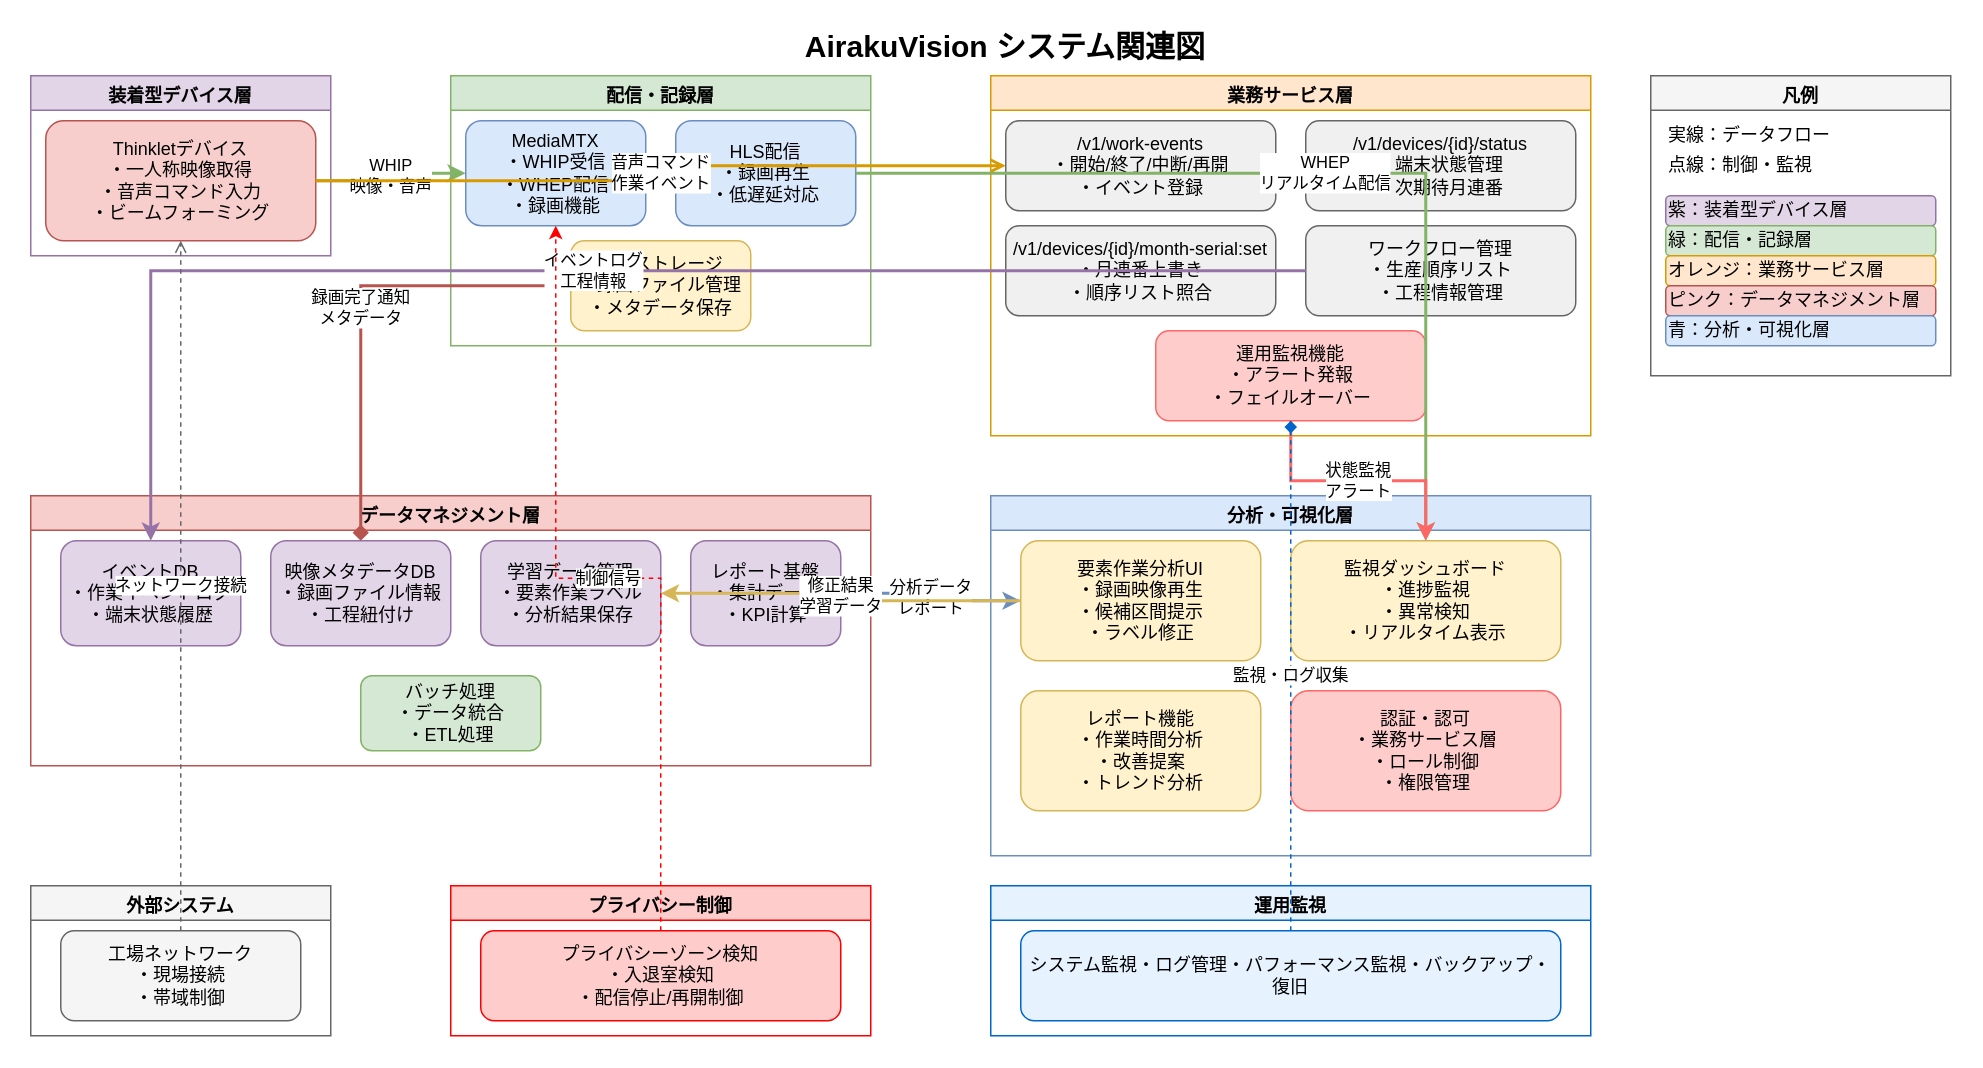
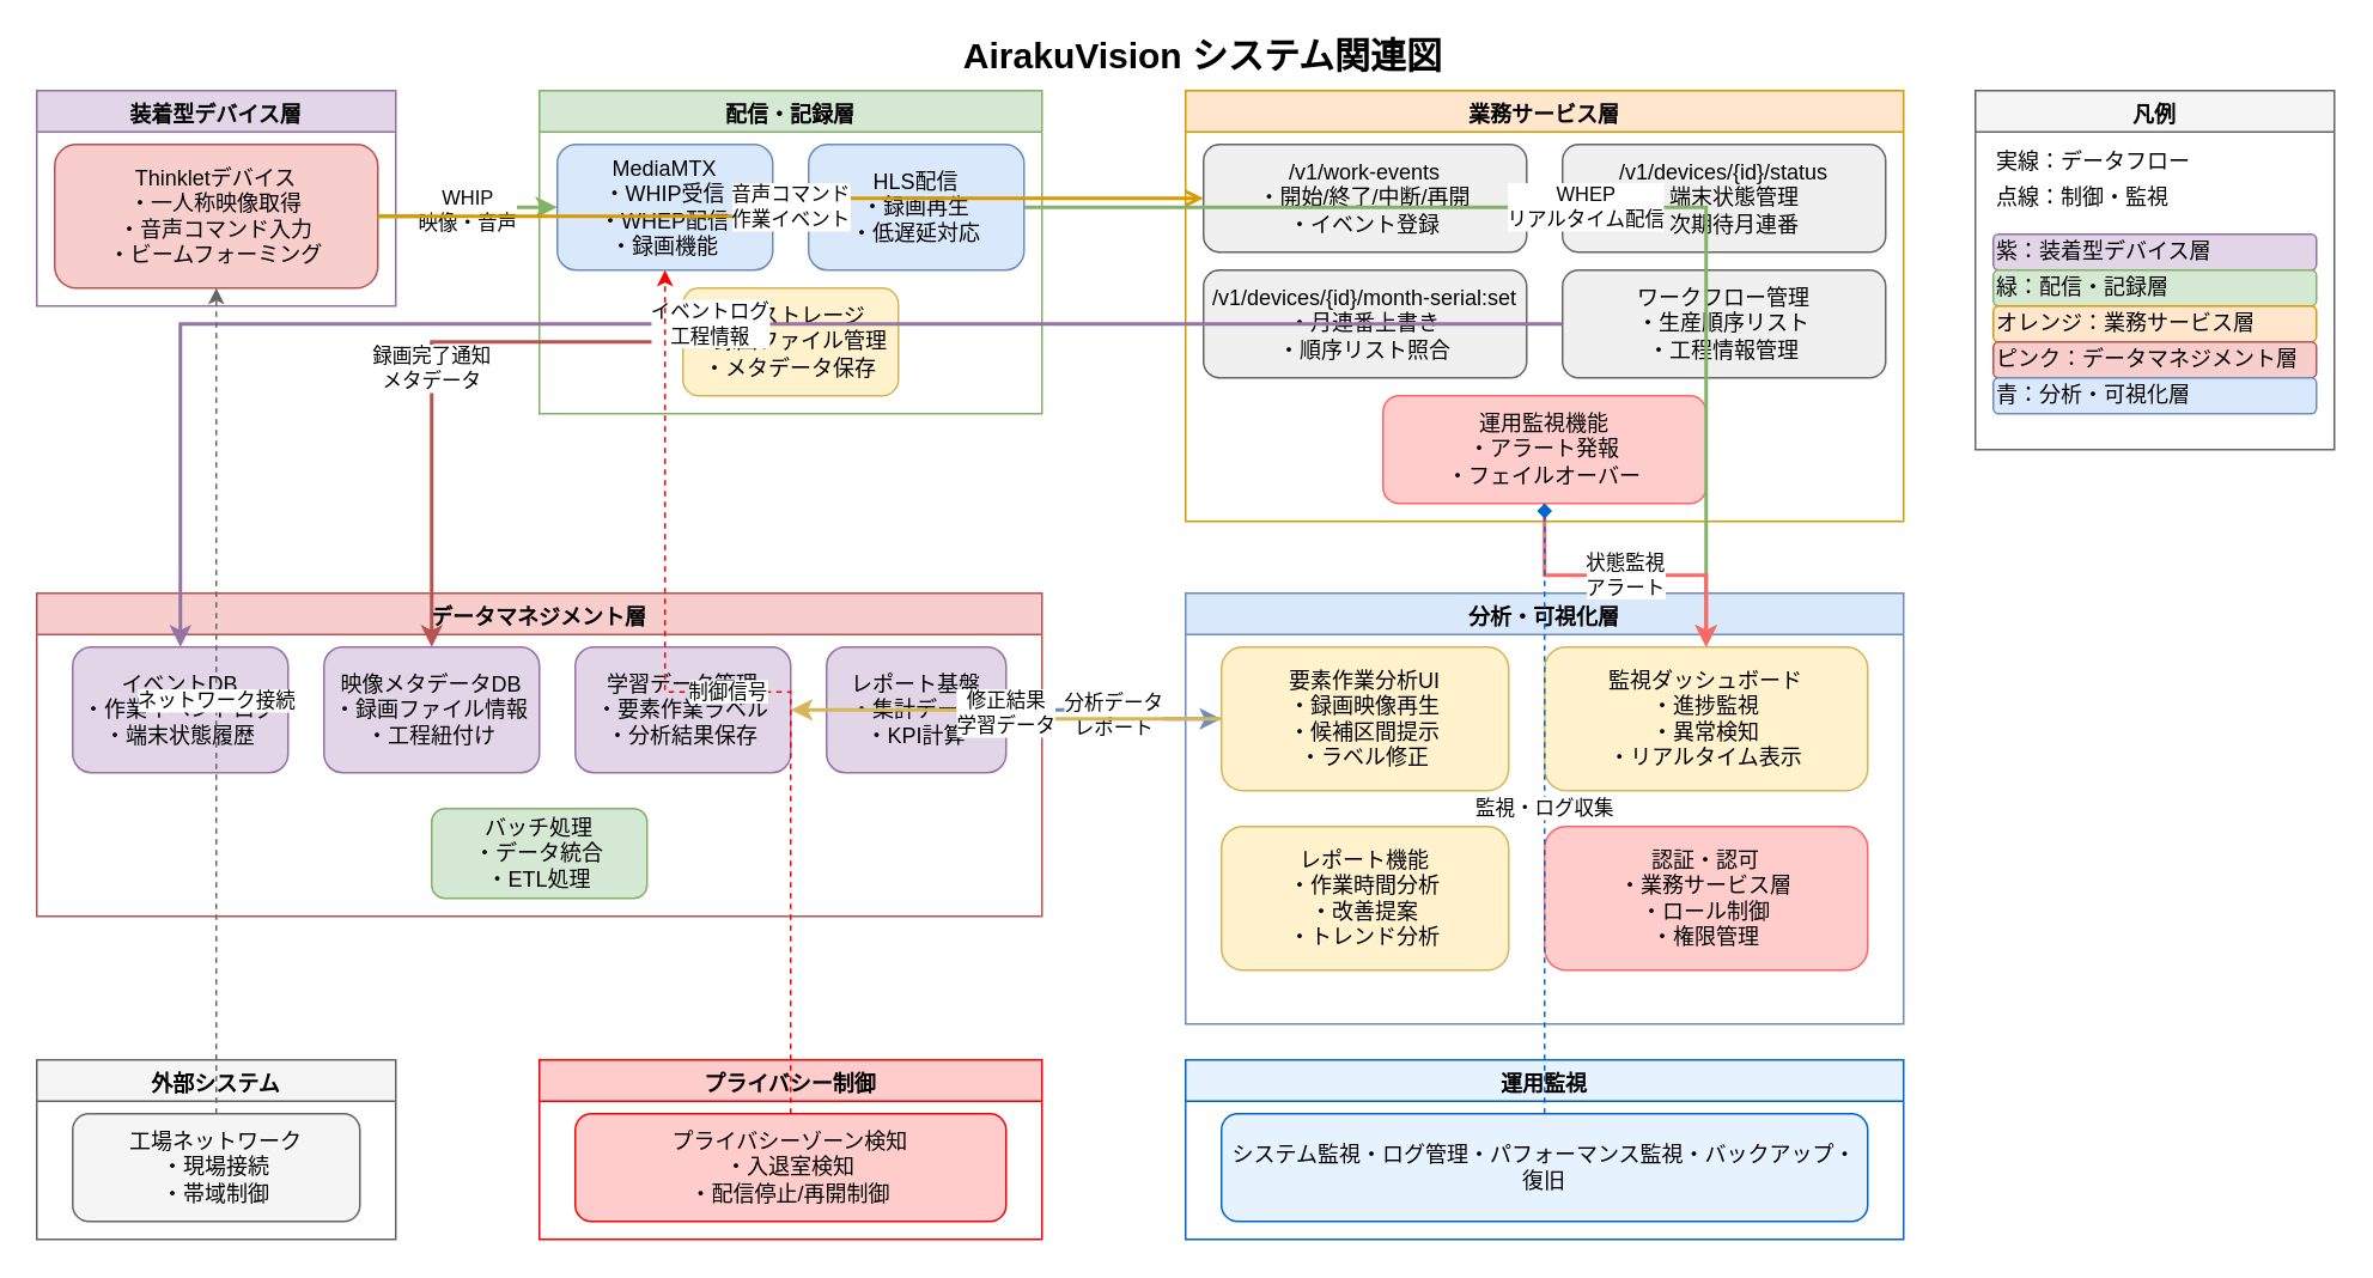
  <mxCell id="0" />
  <mxCell id="1" parent="0" />
  <mxCell id="2" value="装着型デバイス層" style="swimlane;fontStyle=1;align=center;verticalAlign=top;childLayout=1;collapsible=0;marginBottom=0;whiteSpace=wrap;html=1;fillColor=#e1d5e7;strokeColor=#9673a6;" vertex="1" parent="1"><mxGeometry x="20" y="50" width="200" height="120" as="geometry" /></mxCell>
  <mxCell id="3" value="Thinkletデバイス&#10;・一人称映像取得&#10;・音声コマンド入力&#10;・ビームフォーミング" style="rounded=1;whiteSpace=wrap;html=1;fillColor=#f8cecc;strokeColor=#b85450;" vertex="1" parent="2"><mxGeometry x="10" y="30" width="180" height="80" as="geometry" /></mxCell>
  <mxCell id="4" value="配信・記録層" style="swimlane;fontStyle=1;align=center;verticalAlign=top;childLayout=1;collapsible=0;marginBottom=0;whiteSpace=wrap;html=1;fillColor=#d5e8d4;strokeColor=#82b366;" vertex="1" parent="1"><mxGeometry x="300" y="50" width="280" height="180" as="geometry" /></mxCell>
  <mxCell id="5" value="MediaMTX&#10;・WHIP受信&#10;・WHEP配信&#10;・録画機能" style="rounded=1;whiteSpace=wrap;html=1;fillColor=#dae8fc;strokeColor=#6c8ebf;" vertex="1" parent="4"><mxGeometry x="10" y="30" width="120" height="70" as="geometry" /></mxCell>
  <mxCell id="6" value="HLS配信&#10;・録画再生&#10;・低遅延対応" style="rounded=1;whiteSpace=wrap;html=1;fillColor=#dae8fc;strokeColor=#6c8ebf;" vertex="1" parent="4"><mxGeometry x="150" y="30" width="120" height="70" as="geometry" /></mxCell>
  <mxCell id="7" value="映像ストレージ&#10;・録画ファイル管理&#10;・メタデータ保存" style="rounded=1;whiteSpace=wrap;html=1;fillColor=#fff2cc;strokeColor=#d6b656;" vertex="1" parent="4"><mxGeometry x="80" y="110" width="120" height="60" as="geometry" /></mxCell>
  <mxCell id="8" value="業務サービス層" style="swimlane;fontStyle=1;align=center;verticalAlign=top;childLayout=1;collapsible=0;marginBottom=0;whiteSpace=wrap;html=1;fillColor=#ffe6cc;strokeColor=#d79b00;" vertex="1" parent="1"><mxGeometry x="660" y="50" width="400" height="240" as="geometry" /></mxCell>
  <mxCell id="9" value="/v1/work-events&#10;・開始/終了/中断/再開&#10;・イベント登録" style="rounded=1;whiteSpace=wrap;html=1;fillColor=#f0f0f0;strokeColor=#666666;" vertex="1" parent="8"><mxGeometry x="10" y="30" width="180" height="60" as="geometry" /></mxCell>
  <mxCell id="10" value="/v1/devices/{id}/status&#10;・端末状態管理&#10;・次期待月連番" style="rounded=1;whiteSpace=wrap;html=1;fillColor=#f0f0f0;strokeColor=#666666;" vertex="1" parent="8"><mxGeometry x="210" y="30" width="180" height="60" as="geometry" /></mxCell>
  <mxCell id="11" value="/v1/devices/{id}/month-serial:set&#10;・月連番上書き&#10;・順序リスト照合" style="rounded=1;whiteSpace=wrap;html=1;fillColor=#f0f0f0;strokeColor=#666666;" vertex="1" parent="8"><mxGeometry x="10" y="100" width="180" height="60" as="geometry" /></mxCell>
  <mxCell id="12" value="ワークフロー管理&#10;・生産順序リスト&#10;・工程情報管理" style="rounded=1;whiteSpace=wrap;html=1;fillColor=#f0f0f0;strokeColor=#666666;" vertex="1" parent="8"><mxGeometry x="210" y="100" width="180" height="60" as="geometry" /></mxCell>
  <mxCell id="13" value="運用監視機能&#10;・アラート発報&#10;・フェイルオーバー" style="rounded=1;whiteSpace=wrap;html=1;fillColor=#ffcccc;strokeColor=#ff6666;" vertex="1" parent="8"><mxGeometry x="110" y="170" width="180" height="60" as="geometry" /></mxCell>
  <mxCell id="14" value="データマネジメント層" style="swimlane;fontStyle=1;align=center;verticalAlign=top;childLayout=1;collapsible=0;marginBottom=0;whiteSpace=wrap;html=1;fillColor=#f8cecc;strokeColor=#b85450;" vertex="1" parent="1"><mxGeometry x="20" y="330" width="560" height="180" as="geometry" /></mxCell>
  <mxCell id="15" value="イベントDB&#10;・作業イベントログ&#10;・端末状態履歴" style="rounded=1;whiteSpace=wrap;html=1;fillColor=#e1d5e7;strokeColor=#9673a6;" vertex="1" parent="14"><mxGeometry x="20" y="30" width="120" height="70" as="geometry" /></mxCell>
  <mxCell id="16" value="映像メタデータDB&#10;・録画ファイル情報&#10;・工程紐付け" style="rounded=1;whiteSpace=wrap;html=1;fillColor=#e1d5e7;strokeColor=#9673a6;" vertex="1" parent="14"><mxGeometry x="160" y="30" width="120" height="70" as="geometry" /></mxCell>
  <mxCell id="17" value="学習データ管理&#10;・要素作業ラベル&#10;・分析結果保存" style="rounded=1;whiteSpace=wrap;html=1;fillColor=#e1d5e7;strokeColor=#9673a6;" vertex="1" parent="14"><mxGeometry x="300" y="30" width="120" height="70" as="geometry" /></mxCell>
  <mxCell id="18" value="レポート基盤&#10;・集計データ&#10;・KPI計算" style="rounded=1;whiteSpace=wrap;html=1;fillColor=#e1d5e7;strokeColor=#9673a6;" vertex="1" parent="14"><mxGeometry x="440" y="30" width="100" height="70" as="geometry" /></mxCell>
  <mxCell id="19" value="バッチ処理&#10;・データ統合&#10;・ETL処理" style="rounded=1;whiteSpace=wrap;html=1;fillColor=#d5e8d4;strokeColor=#82b366;" vertex="1" parent="14"><mxGeometry x="220" y="120" width="120" height="50" as="geometry" /></mxCell>
  <mxCell id="20" value="分析・可視化層" style="swimlane;fontStyle=1;align=center;verticalAlign=top;childLayout=1;collapsible=0;marginBottom=0;whiteSpace=wrap;html=1;fillColor=#dae8fc;strokeColor=#6c8ebf;" vertex="1" parent="1"><mxGeometry x="660" y="330" width="400" height="240" as="geometry" /></mxCell>
  <mxCell id="21" value="要素作業分析UI&#10;・録画映像再生&#10;・候補区間提示&#10;・ラベル修正" style="rounded=1;whiteSpace=wrap;html=1;fillColor=#fff2cc;strokeColor=#d6b656;" vertex="1" parent="20"><mxGeometry x="20" y="30" width="160" height="80" as="geometry" /></mxCell>
  <mxCell id="22" value="監視ダッシュボード&#10;・進捗監視&#10;・異常検知&#10;・リアルタイム表示" style="rounded=1;whiteSpace=wrap;html=1;fillColor=#fff2cc;strokeColor=#d6b656;" vertex="1" parent="20"><mxGeometry x="200" y="30" width="180" height="80" as="geometry" /></mxCell>
  <mxCell id="23" value="レポート機能&#10;・作業時間分析&#10;・改善提案&#10;・トレンド分析" style="rounded=1;whiteSpace=wrap;html=1;fillColor=#fff2cc;strokeColor=#d6b656;" vertex="1" parent="20"><mxGeometry x="20" y="130" width="160" height="80" as="geometry" /></mxCell>
  <mxCell id="24" value="認証・認可&#10;・業務サービス層&#10;・ロール制御&#10;・権限管理" style="rounded=1;whiteSpace=wrap;html=1;fillColor=#ffcccc;strokeColor=#ff6666;" vertex="1" parent="20"><mxGeometry x="200" y="130" width="180" height="80" as="geometry" /></mxCell>
  <mxCell id="25" value="外部システム" style="swimlane;fontStyle=1;align=center;verticalAlign=top;childLayout=1;collapsible=0;marginBottom=0;whiteSpace=wrap;html=1;fillColor=#f5f5f5;strokeColor=#666666;" vertex="1" parent="1"><mxGeometry x="20" y="590" width="200" height="100" as="geometry" /></mxCell>
  <mxCell id="26" value="工場ネットワーク&#10;・現場接続&#10;・帯域制御" style="rounded=1;whiteSpace=wrap;html=1;fillColor=#f5f5f5;strokeColor=#666666;" vertex="1" parent="25"><mxGeometry x="20" y="30" width="160" height="60" as="geometry" /></mxCell>
  <mxCell id="27" value="プライバシー制御" style="swimlane;fontStyle=1;align=center;verticalAlign=top;childLayout=1;collapsible=0;marginBottom=0;whiteSpace=wrap;html=1;fillColor=#ffcccc;strokeColor=#ff0000;" vertex="1" parent="1"><mxGeometry x="300" y="590" width="280" height="100" as="geometry" /></mxCell>
  <mxCell id="28" value="プライバシーゾーン検知&#10;・入退室検知&#10;・配信停止/再開制御" style="rounded=1;whiteSpace=wrap;html=1;fillColor=#ffcccc;strokeColor=#ff0000;" vertex="1" parent="27"><mxGeometry x="20" y="30" width="240" height="60" as="geometry" /></mxCell>
  <mxCell id="29" value="運用監視" style="swimlane;fontStyle=1;align=center;verticalAlign=top;childLayout=1;collapsible=0;marginBottom=0;whiteSpace=wrap;html=1;fillColor=#e6f3ff;strokeColor=#0066cc;" vertex="1" parent="1"><mxGeometry x="660" y="590" width="400" height="100" as="geometry" /></mxCell>
  <mxCell id="30" value="システム監視・ログ管理・パフォーマンス監視・バックアップ・復旧" style="rounded=1;whiteSpace=wrap;html=1;fillColor=#e6f3ff;strokeColor=#0066cc;" vertex="1" parent="29"><mxGeometry x="20" y="30" width="360" height="60" as="geometry" /></mxCell>
  <mxCell id="31" value="WHIP&#10;映像・音声" style="edgeStyle=orthogonalEdgeStyle;rounded=0;orthogonalLoop=1;jettySize=auto;html=1;strokeWidth=2;strokeColor=#82b366;" edge="1" parent="1" source="3" target="5"><mxGeometry relative="1" as="geometry" /></mxCell>
  <mxCell id="32" value="音声コマンド&#10;作業イベント" style="edgeStyle=orthogonalEdgeStyle;rounded=0;orthogonalLoop=1;jettySize=auto;html=1;strokeWidth=2;strokeColor=#d79b00;endArrow=open;" edge="1" parent="1" source="3" target="9"><mxGeometry relative="1" as="geometry" /></mxCell>
- <mxCell id="33" value="録画完了通知&#10;メタデータ" style="edgeStyle=orthogonalEdgeStyle;rounded=0;orthogonalLoop=1;jettySize=auto;html=1;strokeWidth=2;strokeColor=#b85450;endArrow=diamond;" edge="1" parent="1" source="7" target="16"><mxGeometry relative="1" as="geometry" /></mxCell>
+ <mxCell id="33" value="録画完了通知&#10;メタデータ" style="edgeStyle=orthogonalEdgeStyle;rounded=0;orthogonalLoop=1;jettySize=auto;html=1;strokeWidth=2;strokeColor=#b85450;" edge="1" parent="1" source="7" target="16"><mxGeometry relative="1" as="geometry" /></mxCell>
  <mxCell id="34" value="イベントログ&#10;工程情報" style="edgeStyle=orthogonalEdgeStyle;rounded=0;orthogonalLoop=1;jettySize=auto;html=1;strokeWidth=2;strokeColor=#9673a6;" edge="1" parent="1" source="12" target="15"><mxGeometry relative="1" as="geometry" /></mxCell>
  <mxCell id="35" value="分析データ&#10;レポート" style="edgeStyle=orthogonalEdgeStyle;rounded=0;orthogonalLoop=1;jettySize=auto;html=1;strokeWidth=2;strokeColor=#6c8ebf;" edge="1" parent="1" source="18" target="21"><mxGeometry relative="1" as="geometry" /></mxCell>
  <mxCell id="36" value="修正結果&#10;学習データ" style="edgeStyle=orthogonalEdgeStyle;rounded=0;orthogonalLoop=1;jettySize=auto;html=1;strokeWidth=2;strokeColor=#d6b656;" edge="1" parent="1" source="21" target="17"><mxGeometry relative="1" as="geometry" /></mxCell>
  <mxCell id="37" value="WHEP&#10;リアルタイム配信" style="edgeStyle=orthogonalEdgeStyle;rounded=0;orthogonalLoop=1;jettySize=auto;html=1;strokeWidth=2;strokeColor=#82b366;" edge="1" parent="1" source="6" target="22"><mxGeometry relative="1" as="geometry" /></mxCell>
  <mxCell id="38" value="状態監視&#10;アラート" style="edgeStyle=orthogonalEdgeStyle;rounded=0;orthogonalLoop=1;jettySize=auto;html=1;strokeWidth=2;strokeColor=#ff6666;" edge="1" parent="1" source="13" target="22"><mxGeometry relative="1" as="geometry" /></mxCell>
  <mxCell id="39" value="制御信号" style="edgeStyle=orthogonalEdgeStyle;rounded=0;orthogonalLoop=1;jettySize=auto;html=1;strokeWidth=1;strokeColor=#ff0000;dashed=1;" edge="1" parent="1" source="28" target="5"><mxGeometry relative="1" as="geometry" /></mxCell>
- <mxCell id="40" value="ネットワーク接続" style="edgeStyle=orthogonalEdgeStyle;rounded=0;orthogonalLoop=1;jettySize=auto;html=1;strokeWidth=1;strokeColor=#666666;dashed=1;endArrow=open;" edge="1" parent="1" source="26" target="3"><mxGeometry relative="1" as="geometry" /></mxCell>
+ <mxCell id="40" value="ネットワーク接続" style="edgeStyle=orthogonalEdgeStyle;rounded=0;orthogonalLoop=1;jettySize=auto;html=1;strokeWidth=1;strokeColor=#666666;dashed=1;" edge="1" parent="1" source="26" target="3"><mxGeometry relative="1" as="geometry" /></mxCell>
  <mxCell id="41" value="監視・ログ収集" style="edgeStyle=orthogonalEdgeStyle;rounded=0;orthogonalLoop=1;jettySize=auto;html=1;strokeWidth=1;strokeColor=#0066cc;dashed=1;endArrow=diamond;" edge="1" parent="1" source="30" target="13"><mxGeometry relative="1" as="geometry" /></mxCell>
  <mxCell id="42" value="AirakuVision システム関連図" style="text;html=1;strokeColor=none;fillColor=none;align=center;verticalAlign=middle;whiteSpace=wrap;rounded=0;fontSize=20;fontStyle=1;" vertex="1" parent="1"><mxGeometry x="530" y="20" width="280" height="20" as="geometry" /></mxCell>
  <mxCell id="43" value="凡例" style="swimlane;fontStyle=1;align=center;verticalAlign=top;childLayout=1;collapsible=0;marginBottom=0;whiteSpace=wrap;html=1;fillColor=#f5f5f5;strokeColor=#666666;" vertex="1" parent="1"><mxGeometry x="1100" y="50" width="200" height="200" as="geometry" /></mxCell>
  <mxCell id="44" value="実線：データフロー" style="text;html=1;strokeColor=none;fillColor=none;align=left;verticalAlign=middle;whiteSpace=wrap;rounded=0;" vertex="1" parent="43"><mxGeometry x="10" y="30" width="180" height="20" as="geometry" /></mxCell>
  <mxCell id="45" value="点線：制御・監視" style="text;html=1;strokeColor=none;fillColor=none;align=left;verticalAlign=middle;whiteSpace=wrap;rounded=0;" vertex="1" parent="43"><mxGeometry x="10" y="50" width="180" height="20" as="geometry" /></mxCell>
  <mxCell id="46" value="紫：装着型デバイス層" style="text;html=1;strokeColor=#9673a6;fillColor=#e1d5e7;align=left;verticalAlign=middle;whiteSpace=wrap;rounded=1;" vertex="1" parent="43"><mxGeometry x="10" y="80" width="180" height="20" as="geometry" /></mxCell>
  <mxCell id="47" value="緑：配信・記録層" style="text;html=1;strokeColor=#82b366;fillColor=#d5e8d4;align=left;verticalAlign=middle;whiteSpace=wrap;rounded=1;" vertex="1" parent="43"><mxGeometry x="10" y="100" width="180" height="20" as="geometry" /></mxCell>
  <mxCell id="48" value="オレンジ：業務サービス層" style="text;html=1;strokeColor=#d79b00;fillColor=#ffe6cc;align=left;verticalAlign=middle;whiteSpace=wrap;rounded=1;" vertex="1" parent="43"><mxGeometry x="10" y="120" width="180" height="20" as="geometry" /></mxCell>
  <mxCell id="49" value="ピンク：データマネジメント層" style="text;html=1;strokeColor=#b85450;fillColor=#f8cecc;align=left;verticalAlign=middle;whiteSpace=wrap;rounded=1;" vertex="1" parent="43"><mxGeometry x="10" y="140" width="180" height="20" as="geometry" /></mxCell>
  <mxCell id="50" value="青：分析・可視化層" style="text;html=1;strokeColor=#6c8ebf;fillColor=#dae8fc;align=left;verticalAlign=middle;whiteSpace=wrap;rounded=1;" vertex="1" parent="43"><mxGeometry x="10" y="160" width="180" height="20" as="geometry" /></mxCell>
